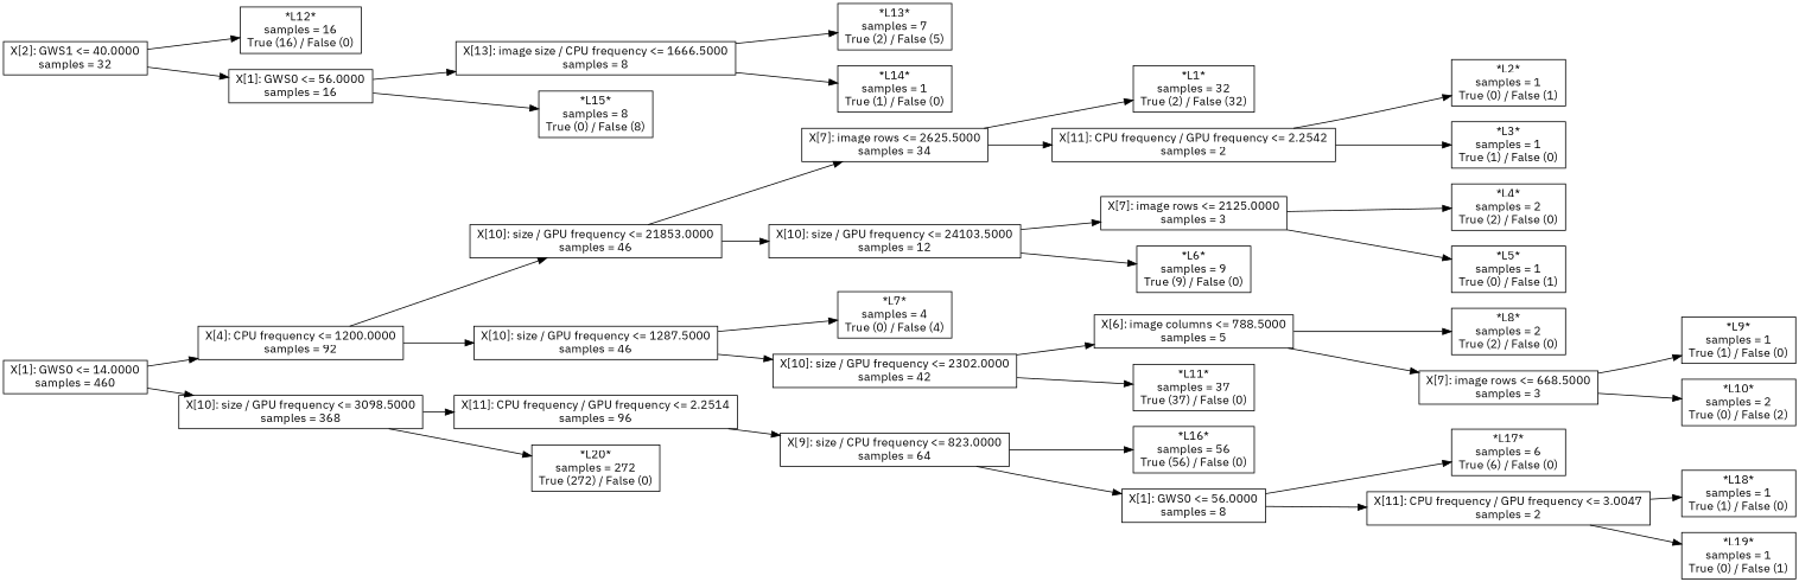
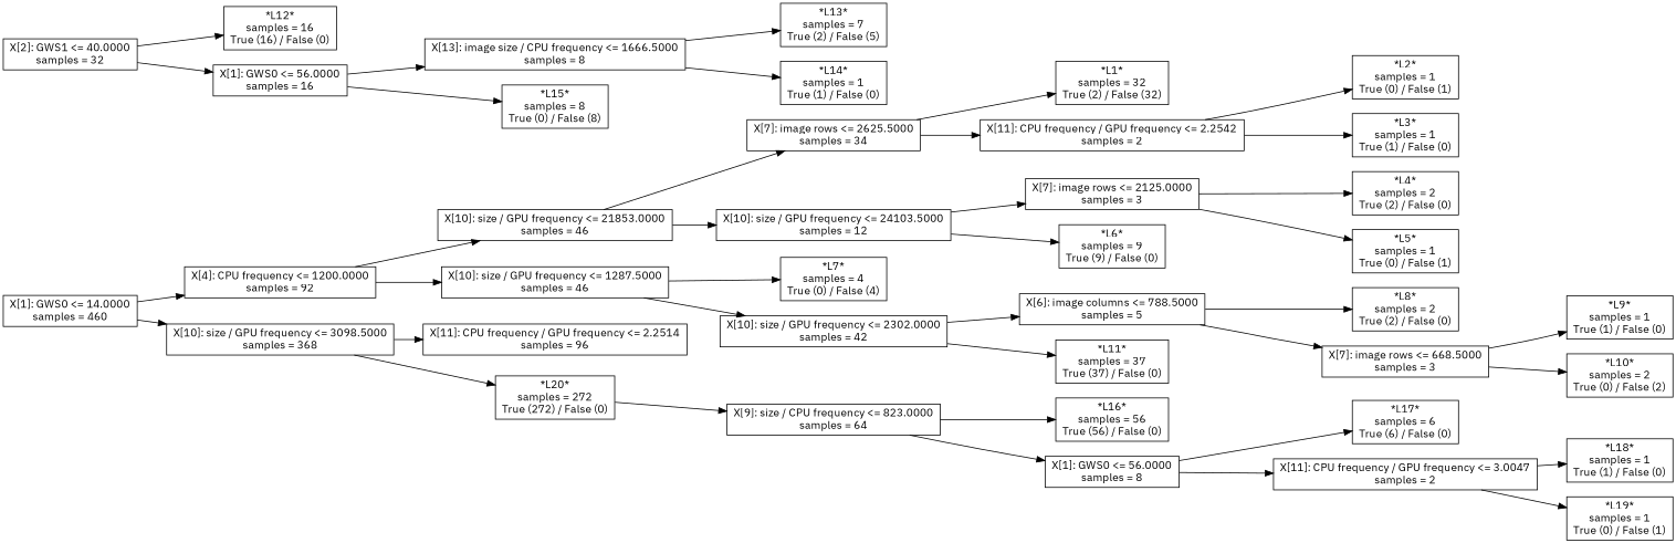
  digraph {
    fontname="IBM Plex Sans"
    rankdir=LR
    node [fontname="IBM Plex Sans" shape=box]
    edge [fontname="IBM Plex Sans"]
    n1 [label="X[1]: GWS0 <= 14.0000\nsamples = 460"]
    n2 [label="X[4]: CPU frequency <= 1200.0000\nsamples = 92"]
    n3 [label="X[10]: size / GPU frequency <= 3098.5000\nsamples = 368"]
    n4 [label="X[10]: size / GPU frequency <= 21853.0000\nsamples = 46"]
    n5 [label="X[10]: size / GPU frequency <= 1287.5000\nsamples = 46"]
    n6 [label="X[11]: CPU frequency / GPU frequency <= 2.2514\nsamples = 96"]
    n7 [label="*L20*\nsamples = 272\nTrue (272) / False (0)"]
    n8 [label="X[7]: image rows <= 2625.5000\nsamples = 34"]
    n9 [label="X[10]: size / GPU frequency <= 24103.5000\nsamples = 12"]
    n10 [label="*L7*\nsamples = 4\nTrue (0) / False (4)"]
    n11 [label="X[10]: size / GPU frequency <= 2302.0000\nsamples = 42"]
    n12 [label="*L1*\nsamples = 32\nTrue (2) / False (32)"]
    n13 [label="X[11]: CPU frequency / GPU frequency <= 2.2542\nsamples = 2"]
    n14 [label="X[7]: image rows <= 2125.0000\nsamples = 3"]
    n15 [label="*L6*\nsamples = 9\nTrue (9) / False (0)"]
    n16 [label="*L2*\nsamples = 1\nTrue (0) / False (1)"]
    n17 [label="*L3*\nsamples = 1\nTrue (1) / False (0)"]
    n18 [label="*L4*\nsamples = 2\nTrue (2) / False (0)"]
    n19 [label="*L5*\nsamples = 1\nTrue (0) / False (1)"]
    n20 [label="X[6]: image columns <= 788.5000\nsamples = 5"]
    n21 [label="*L11*\nsamples = 37\nTrue (37) / False (0)"]
    n22 [label="*L8*\nsamples = 2\nTrue (2) / False (0)"]
    n23 [label="X[7]: image rows <= 668.5000\nsamples = 3"]
    n24 [label="*L9*\nsamples = 1\nTrue (1) / False (0)"]
    n25 [label="*L10*\nsamples = 2\nTrue (0) / False (2)"]
    n26 [label="X[9]: size / CPU frequency <= 823.0000\nsamples = 64"]
    n27 [label="X[2]: GWS1 <= 40.0000\nsamples = 32"]
    n28 [label="*L12*\nsamples = 16\nTrue (16) / False (0)"]
    n29 [label="X[1]: GWS0 <= 56.0000\nsamples = 16"]
    n30 [label="*L16*\nsamples = 56\nTrue (56) / False (0)"]
    n31 [label="X[1]: GWS0 <= 56.0000\nsamples = 8"]
    n32 [label="X[13]: image size / CPU frequency <= 1666.5000\nsamples = 8"]
    n33 [label="*L15*\nsamples = 8\nTrue (0) / False (8)"]
    n34 [label="*L13*\nsamples = 7\nTrue (2) / False (5)"]
    n35 [label="*L14*\nsamples = 1\nTrue (1) / False (0)"]
    n36 [label="*L17*\nsamples = 6\nTrue (6) / False (0)"]
    n37 [label="X[11]: CPU frequency / GPU frequency <= 3.0047\nsamples = 2"]
    n38 [label="*L18*\nsamples = 1\nTrue (1) / False (0)"]
    n39 [label="*L19*\nsamples = 1\nTrue (0) / False (1)"]
    n1 -> n2
    n1 -> n3
    n2 -> n4
    n2 -> n5
    n3 -> n6
    n3 -> n7
    n4 -> n8
    n4 -> n9
    n5 -> n10
    n5 -> n11
-   n6 -> n26
+   n7 -> n26
    n8 -> n12
    n8 -> n13
    n9 -> n14
    n9 -> n15
    n11 -> n20
    n11 -> n21
    n13 -> n16
    n13 -> n17
    n14 -> n18
    n14 -> n19
    n20 -> n22
    n20 -> n23
    n23 -> n24
    n23 -> n25
    n26 -> n30
    n26 -> n31
    n27 -> n28
    n27 -> n29
    n29 -> n32
    n29 -> n33
    n31 -> n36
    n31 -> n37
    n32 -> n34
    n32 -> n35
    n37 -> n38
    n37 -> n39
  }
